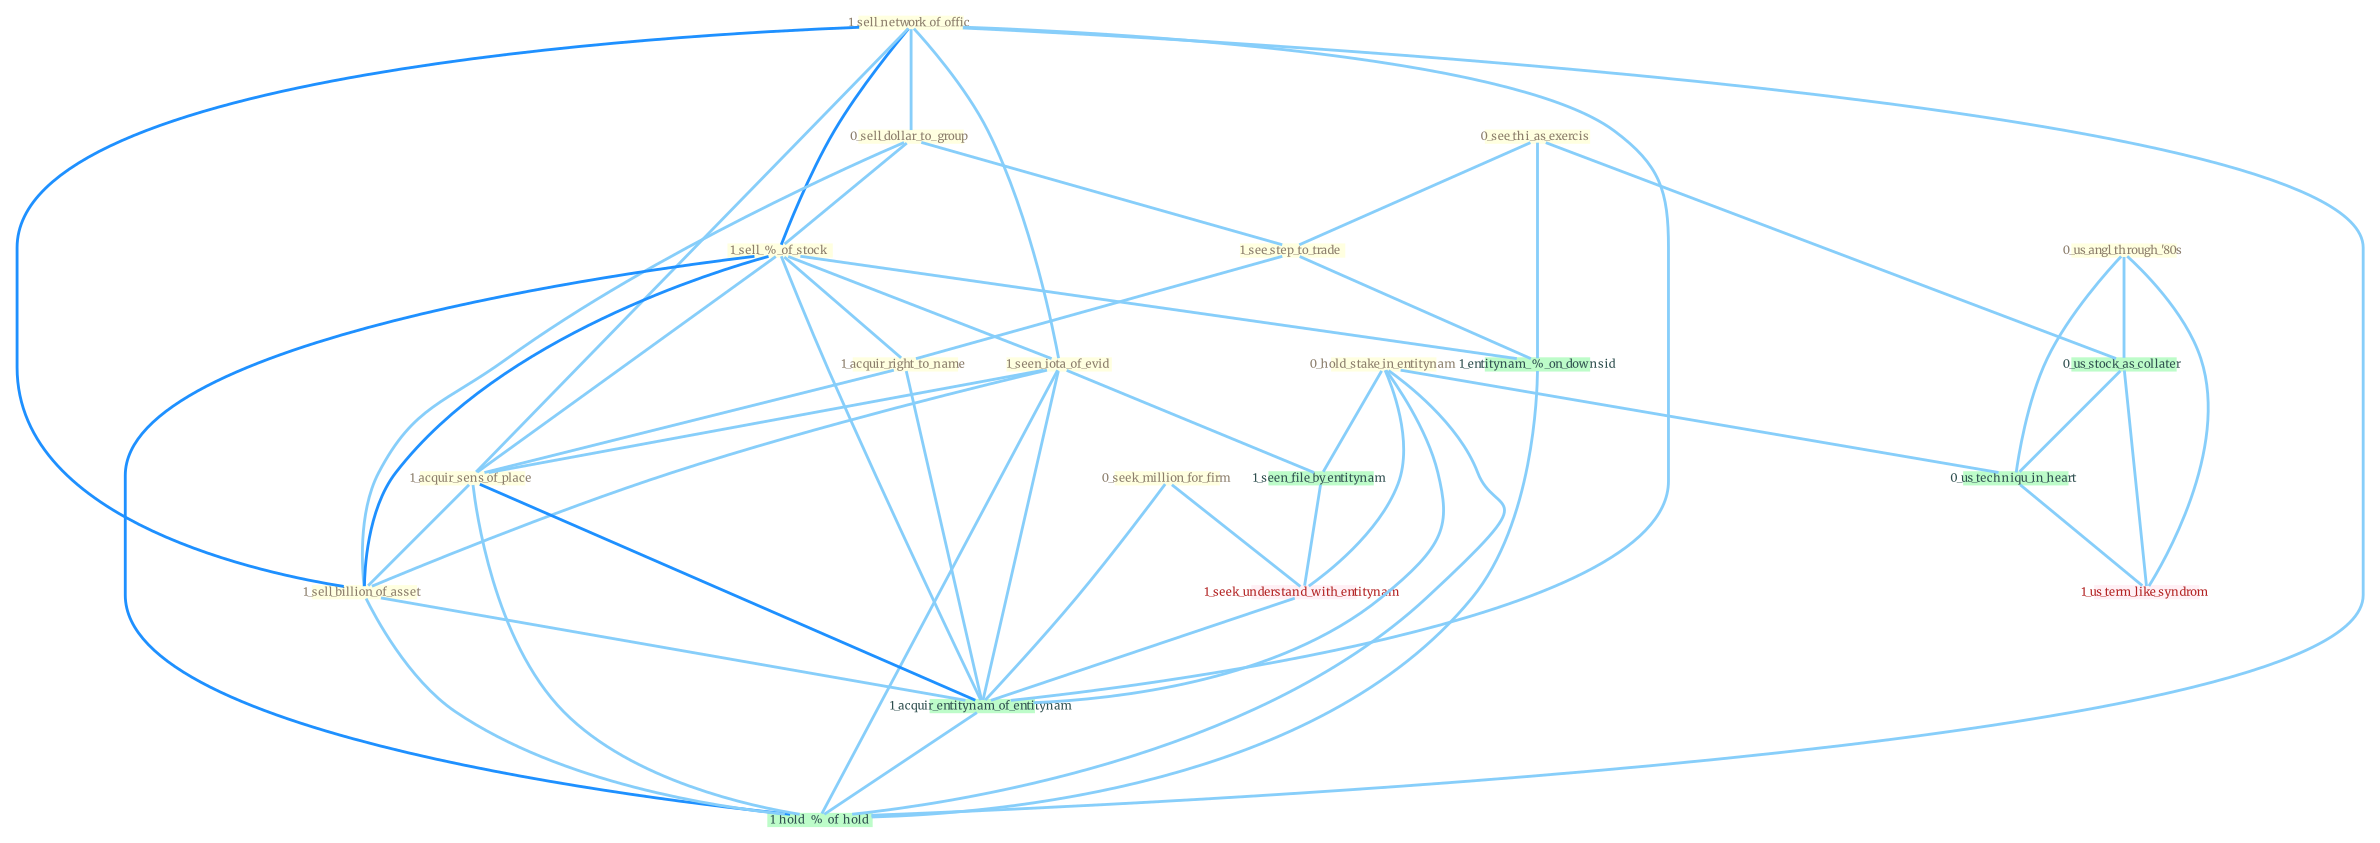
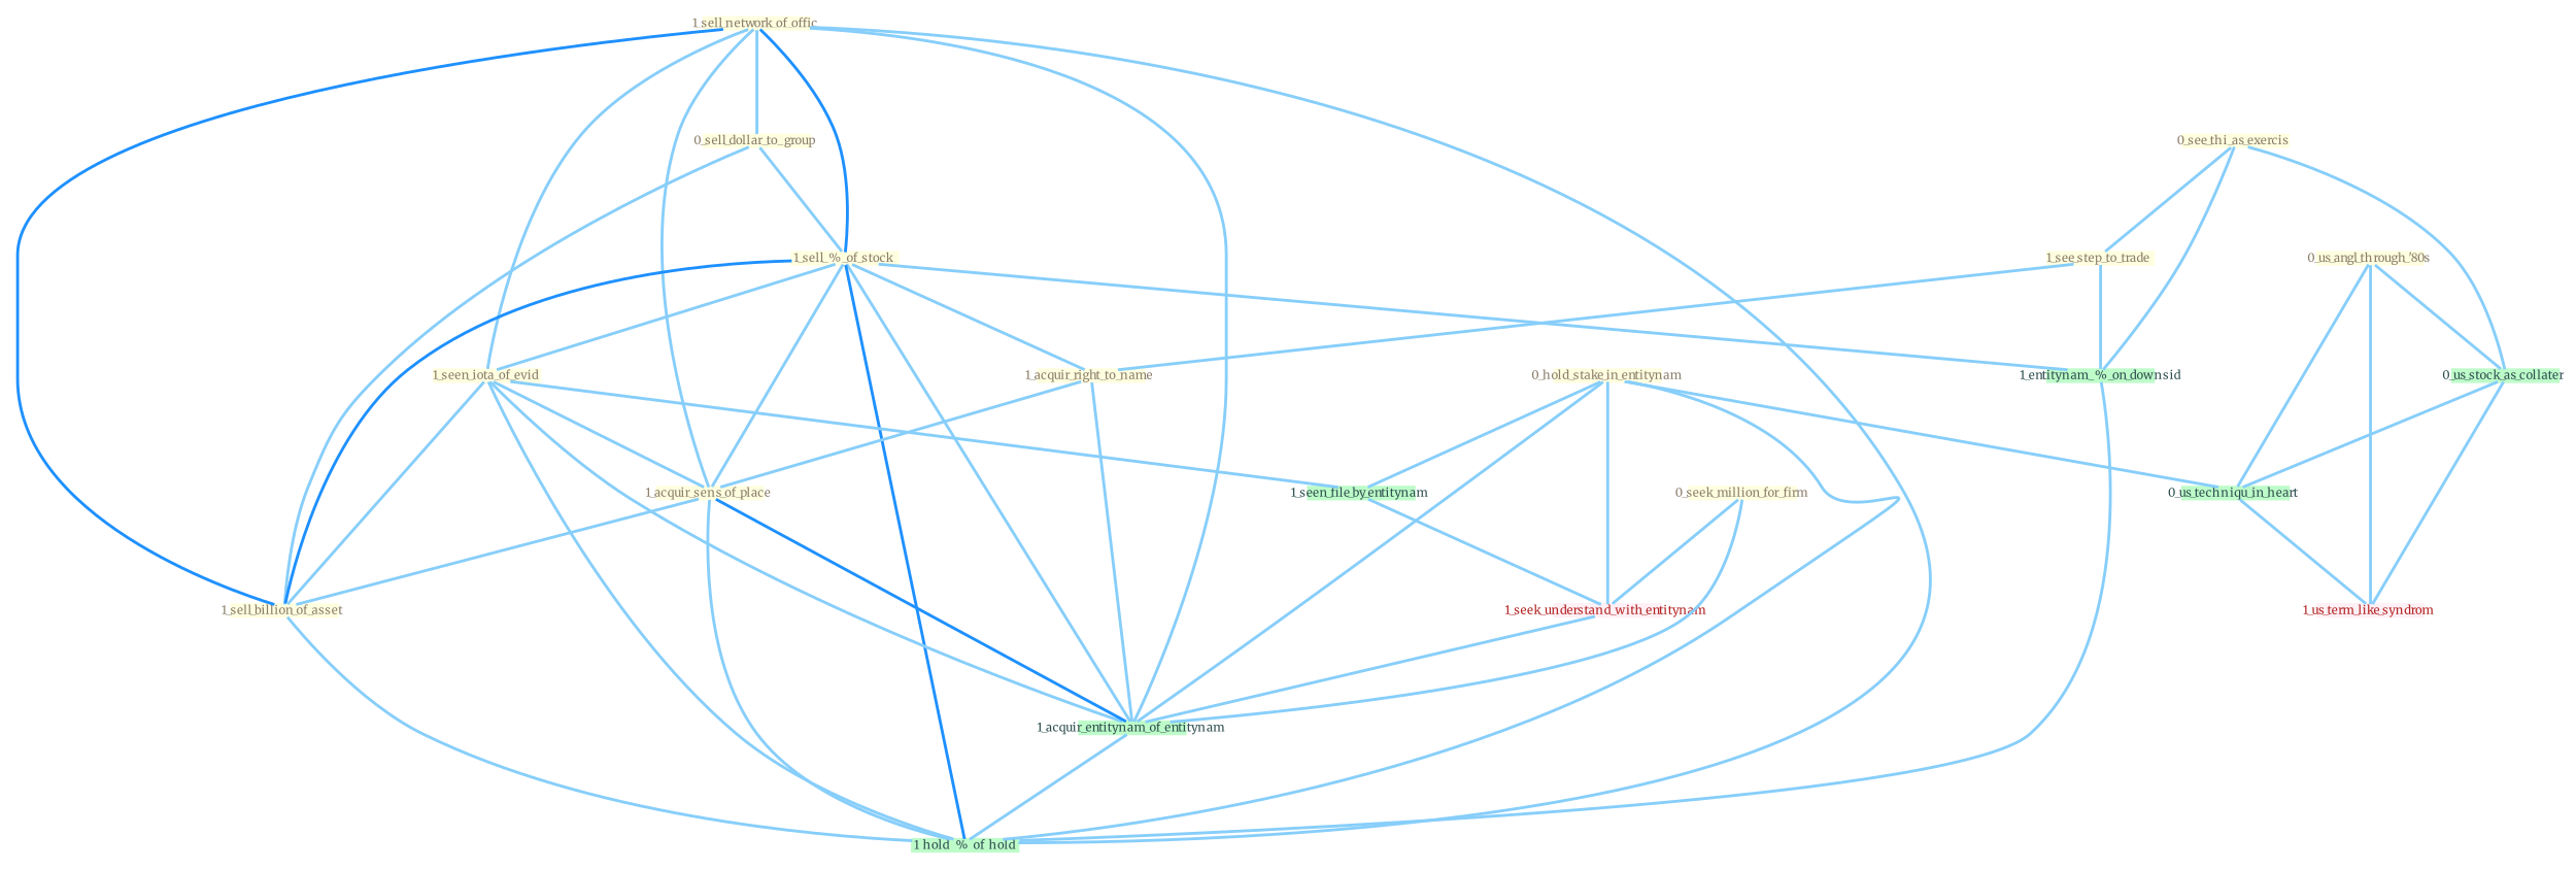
  graph {
    fontname=Merriweather
    node [color="#ffffe0" fixedsize=true fontcolor="#8b7d6b" fontname=Merriweather fontsize=4 shape=polygon style=filled]
    edge [color="#87cefa" fontname=Merriweather w=1]
    "1_sell_network_of_offic " [height=.06 width=.5]
    "0_sell_dollar_to_group " [height=.06 width=.5]
    "1_sell_%_of_stock " [height=.06 width=.5]
    "1_seen_iota_of_evid " [height=.06 width=.5]
    "0_seek_million_for_firm " [height=.06 width=.5]
    "0_see_thi_as_exercis " [height=.06 width=.5]
    "1_see_step_to_trade " [height=.06 width=.5]
    "1_acquir_right_to_name " [height=.06 width=.5]
    "1_acquir_sens_of_place " [height=.06 width=.5]
    "1_sell_billion_of_asset " [height=.06 width=.5]
    "0_hold_stake_in_entitynam " [height=.06 width=.5]
    "0_us_angl_through_'80s " [height=.06 width=.5]
    "1_seek_understand_with_entitynam " [color="#fff0f5" fontcolor="#b22222" height=.06 width=.5]
    "1_us_term_like_syndrom " [color="#fff0f5" fontcolor="#b22222" height=.06 width=.5]
    "1_acquir_entitynam_of_entitynam " [color="#BDFCC9" fontcolor="#2f4f4f" height=.06 width=.5]
    n16 [color="#BDFCC9" fontcolor="#2f4f4f" height=.06 label="1_hold_%_of_hold" width=.5]
    n17 [color="#BDFCC9" fontcolor="#2f4f4f" height=.06 label="1_entitynam_%_on_downsid" width=.5]
    "1_seen_file_by_entitynam " [color="#BDFCC9" fontcolor="#2f4f4f" height=.06 width=.5]
    "0_us_stock_as_collater " [color="#BDFCC9" fontcolor="#2f4f4f" height=.06 width=.5]
    "0_us_techniqu_in_heart " [color="#BDFCC9" fontcolor="#2f4f4f" height=.06 width=.5]
    subgraph sub_1 {
      "1_sell_network_of_offic "
      "0_sell_dollar_to_group "
      "1_sell_%_of_stock "
      "1_seen_iota_of_evid "
      "0_seek_million_for_firm "
      "0_see_thi_as_exercis "
      "1_see_step_to_trade "
      "1_acquir_right_to_name "
      "1_acquir_sens_of_place "
      "1_sell_billion_of_asset "
      "0_hold_stake_in_entitynam "
      "0_us_angl_through_'80s "
    }
    subgraph sub_2 {
      "1_seek_understand_with_entitynam "
      "1_us_term_like_syndrom "
    }
    "1_sell_network_of_offic " -- "0_sell_dollar_to_group "
    "1_sell_network_of_offic " -- "1_sell_%_of_stock " [color="#1e90ff" w=2]
    "1_sell_network_of_offic " -- "1_seen_iota_of_evid "
    "1_sell_network_of_offic " -- "1_acquir_sens_of_place "
    "1_sell_network_of_offic " -- "1_sell_billion_of_asset " [color="#1e90ff" w=2]
    "1_sell_network_of_offic " -- "1_acquir_entitynam_of_entitynam "
    "1_sell_network_of_offic " -- n16
    "0_sell_dollar_to_group " -- "1_sell_%_of_stock "
-   "0_sell_dollar_to_group " -- "1_see_step_to_trade "
    "0_sell_dollar_to_group " -- "1_sell_billion_of_asset "
    "1_sell_%_of_stock " -- "1_seen_iota_of_evid "
    "1_sell_%_of_stock " -- "1_acquir_right_to_name "
    "1_sell_%_of_stock " -- "1_acquir_sens_of_place "
    "1_sell_%_of_stock " -- "1_sell_billion_of_asset " [color="#1e90ff" w=2]
    "1_sell_%_of_stock " -- "1_acquir_entitynam_of_entitynam "
    "1_sell_%_of_stock " -- n16 [color="#1e90ff" w=2]
    "1_sell_%_of_stock " -- n17
    "1_seen_iota_of_evid " -- "1_acquir_sens_of_place "
    "1_seen_iota_of_evid " -- "1_sell_billion_of_asset "
    "1_seen_iota_of_evid " -- "1_acquir_entitynam_of_entitynam "
    "1_seen_iota_of_evid " -- n16
    "1_seen_iota_of_evid " -- "1_seen_file_by_entitynam "
    "0_seek_million_for_firm " -- "1_seek_understand_with_entitynam "
    "0_seek_million_for_firm " -- "1_acquir_entitynam_of_entitynam "
    "0_see_thi_as_exercis " -- "1_see_step_to_trade "
    "0_see_thi_as_exercis " -- n17
    "0_see_thi_as_exercis " -- "0_us_stock_as_collater "
    "1_see_step_to_trade " -- "1_acquir_right_to_name "
    "1_see_step_to_trade " -- n17
    "1_acquir_right_to_name " -- "1_acquir_sens_of_place "
    "1_acquir_right_to_name " -- "1_acquir_entitynam_of_entitynam "
    "1_acquir_sens_of_place " -- "1_sell_billion_of_asset "
    "1_acquir_sens_of_place " -- "1_acquir_entitynam_of_entitynam " [color="#1e90ff" w=2]
    "1_acquir_sens_of_place " -- n16
-   "1_sell_billion_of_asset " -- "1_acquir_entitynam_of_entitynam "
    "1_sell_billion_of_asset " -- n16
    "0_hold_stake_in_entitynam " -- "1_seek_understand_with_entitynam "
    "0_hold_stake_in_entitynam " -- "1_acquir_entitynam_of_entitynam "
    "0_hold_stake_in_entitynam " -- n16
    "0_hold_stake_in_entitynam " -- "1_seen_file_by_entitynam "
    "0_hold_stake_in_entitynam " -- "0_us_techniqu_in_heart "
    "0_us_angl_through_'80s " -- "1_us_term_like_syndrom "
    "0_us_angl_through_'80s " -- "0_us_stock_as_collater "
    "0_us_angl_through_'80s " -- "0_us_techniqu_in_heart "
    "1_seek_understand_with_entitynam " -- "1_acquir_entitynam_of_entitynam "
    "1_acquir_entitynam_of_entitynam " -- n16
    n17 -- n16
    "1_seen_file_by_entitynam " -- "1_seek_understand_with_entitynam "
    "0_us_stock_as_collater " -- "1_us_term_like_syndrom "
    "0_us_stock_as_collater " -- "0_us_techniqu_in_heart "
    "0_us_techniqu_in_heart " -- "1_us_term_like_syndrom "
  }
